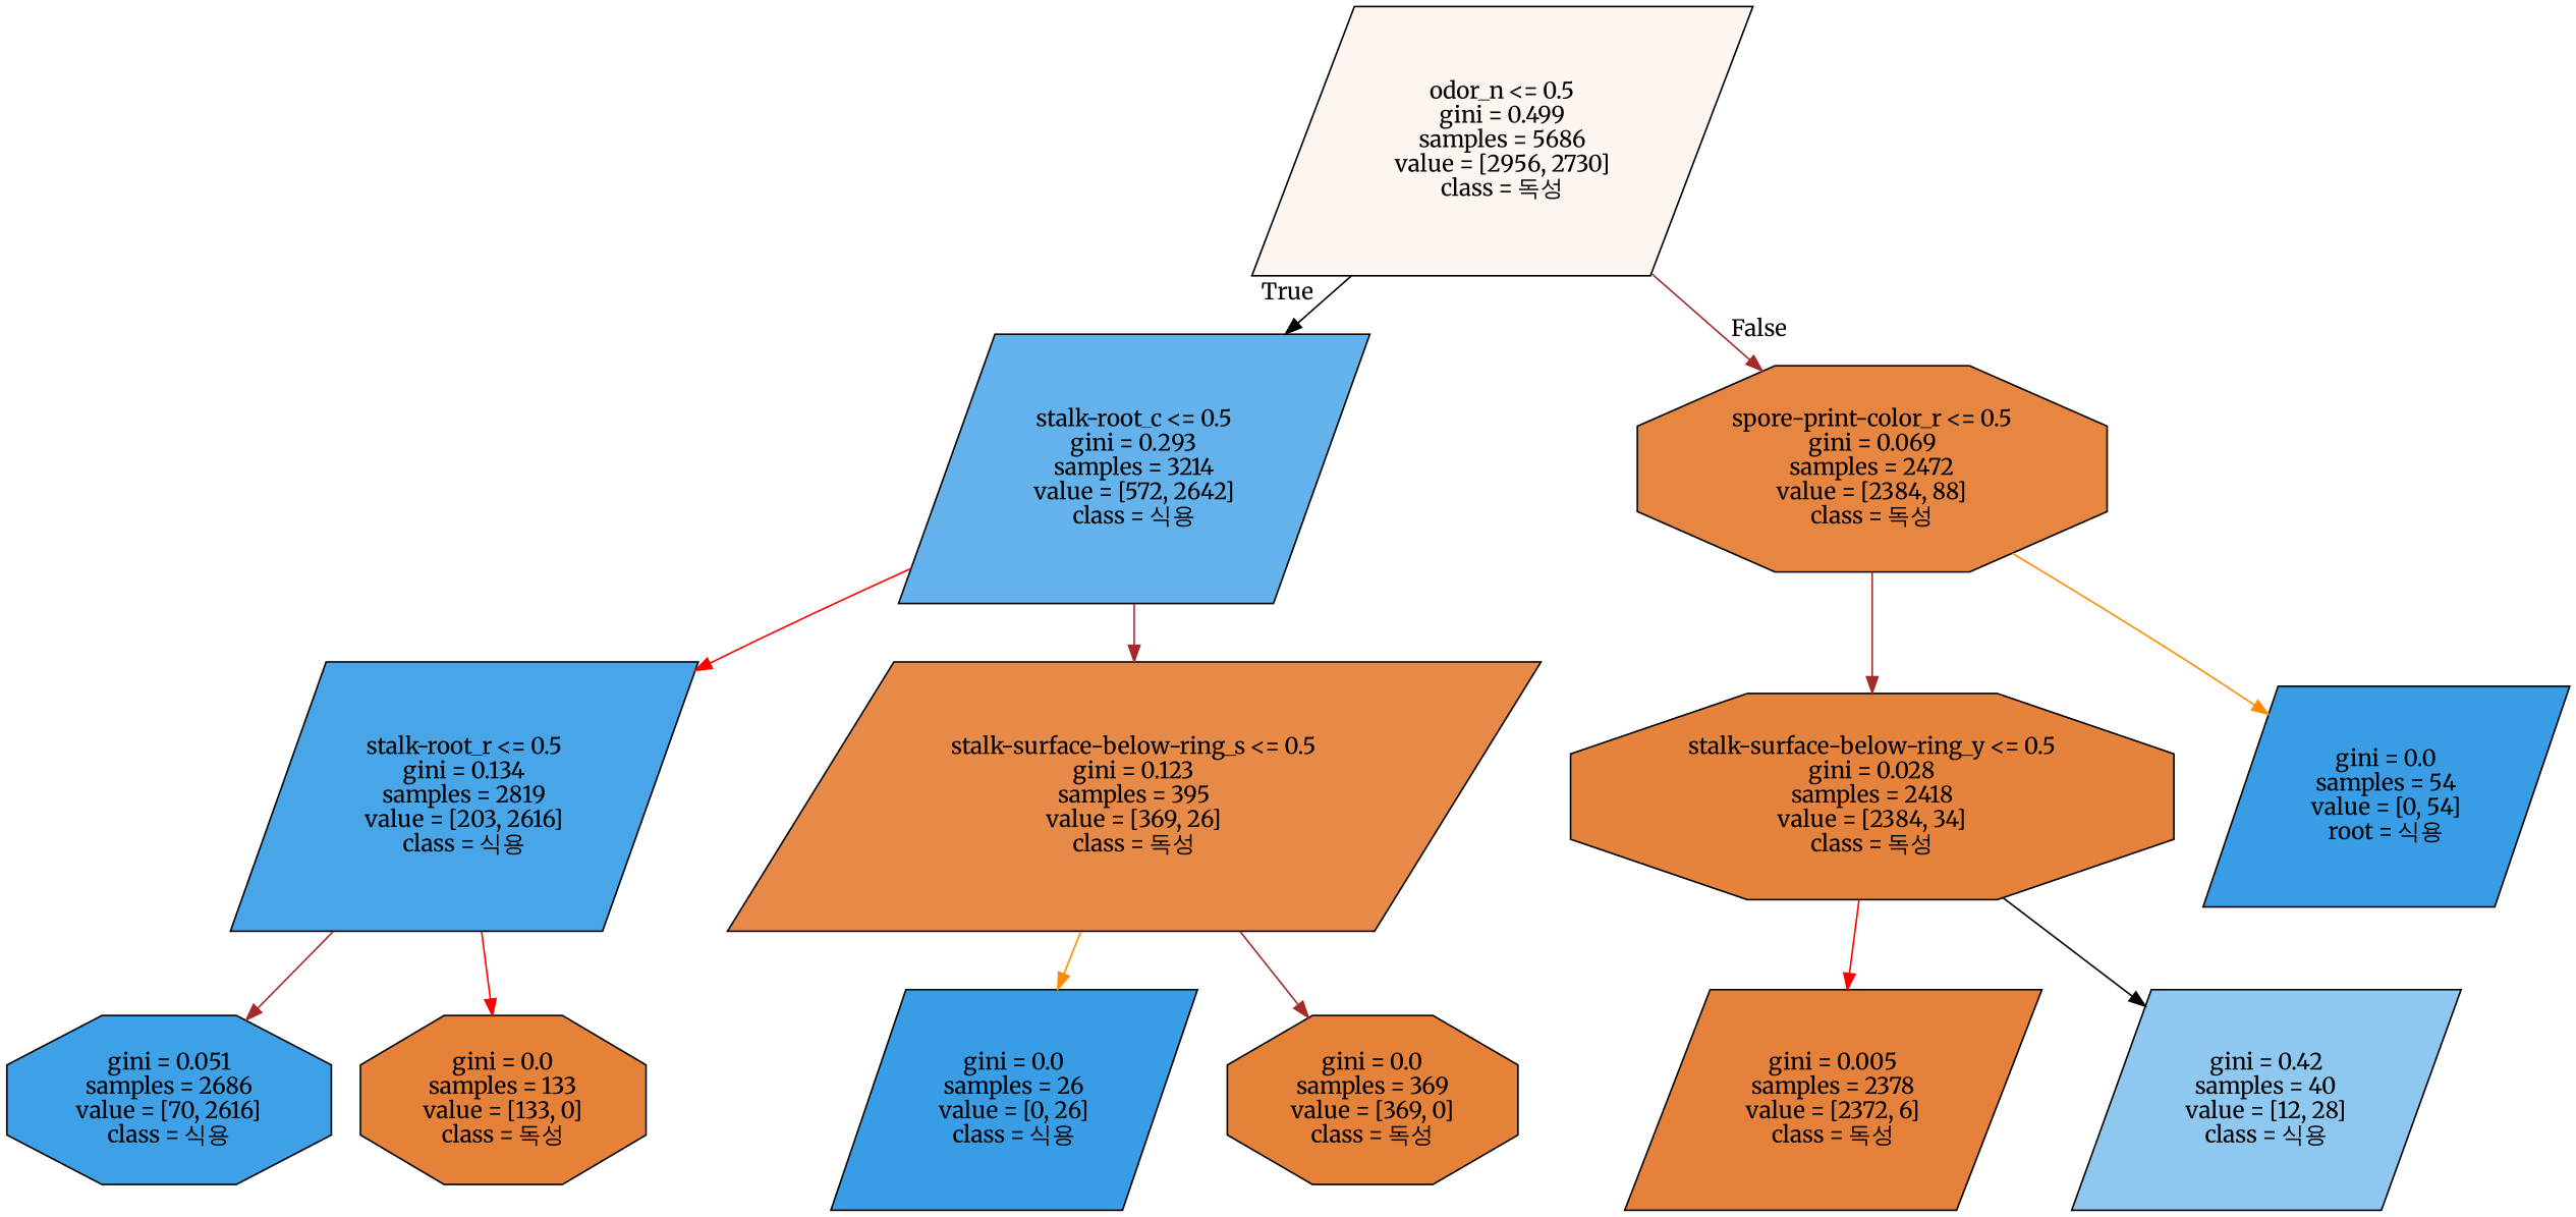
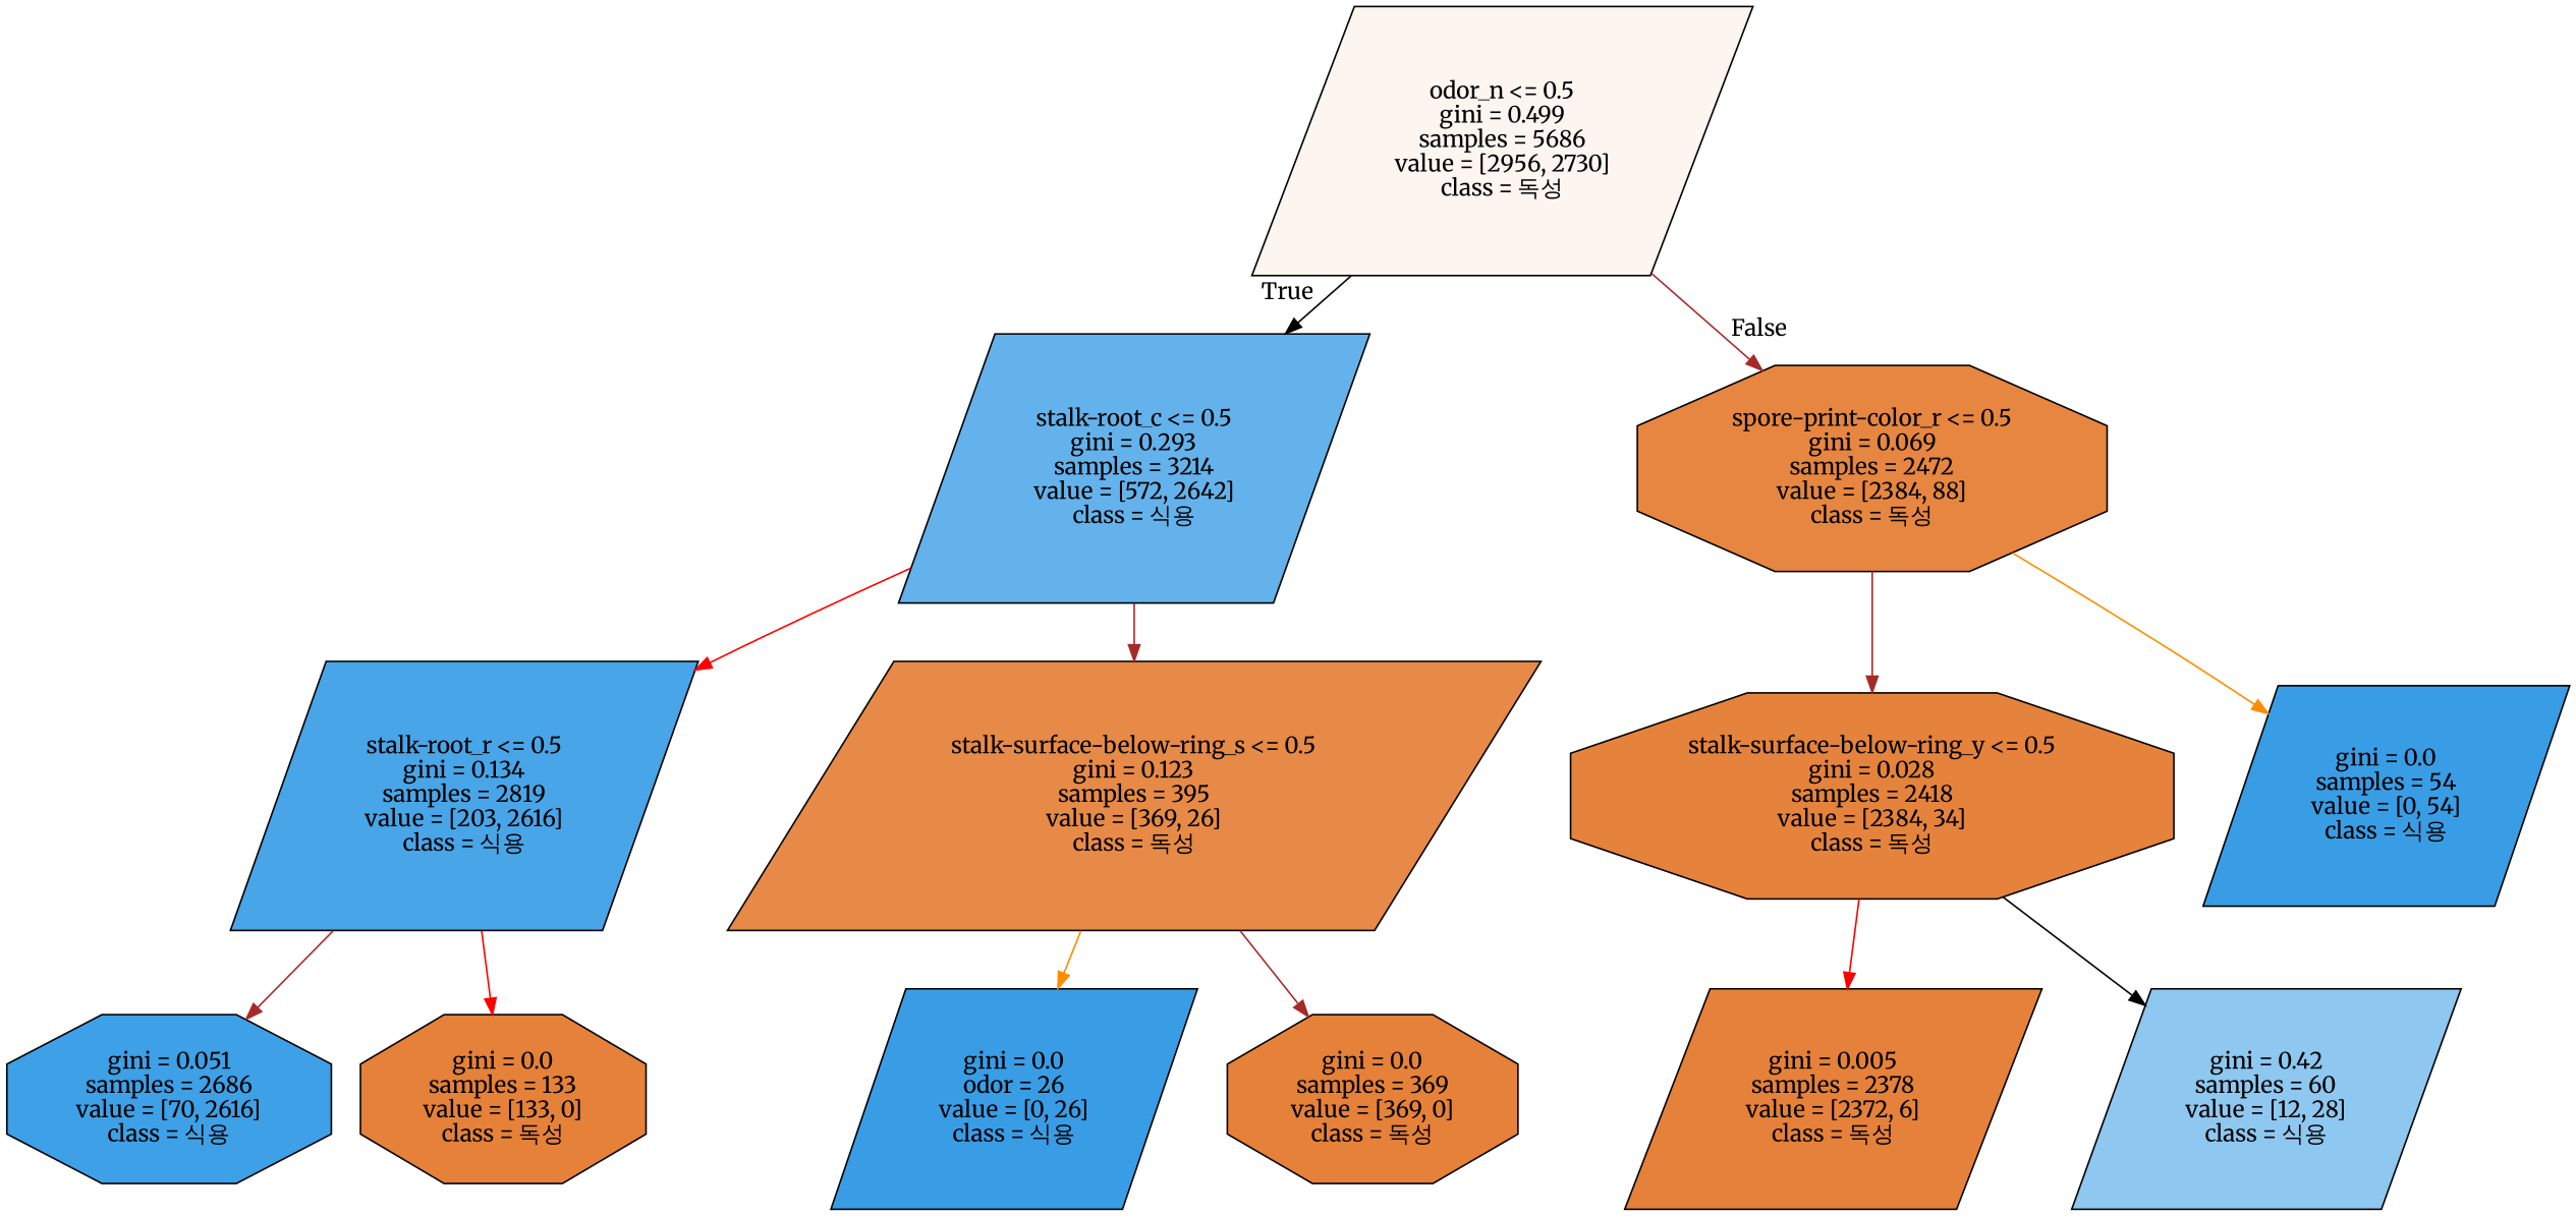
  digraph {
    fontname=Merriweather
    node [color=black fillcolor="#399de5" fontname=Merriweather shape=parallelogram style=filled]
    edge [color=brown fontname=Merriweather]
    n1 [fillcolor="#fdf5f0" label="odor_n <= 0.5\ngini = 0.499\nsamples = 5686\nvalue = [2956, 2730]\nclass = 독성"]
    n2 [fillcolor="#64b2eb" label="stalk-root_c <= 0.5\ngini = 0.293\nsamples = 3214\nvalue = [572, 2642]\nclass = 식용"]
    n3 [fillcolor="#e68640" label="spore-print-color_r <= 0.5\ngini = 0.069\nsamples = 2472\nvalue = [2384, 88]\nclass = 독성" shape=octagon]
    n4 [fillcolor="#48a5e7" label="stalk-root_r <= 0.5\ngini = 0.134\nsamples = 2819\nvalue = [203, 2616]\nclass = 식용"]
    n5 [fillcolor="#e78a47" label="stalk-surface-below-ring_s <= 0.5\ngini = 0.123\nsamples = 395\nvalue = [369, 26]\nclass = 독성"]
    n6 [fillcolor="#e5833c" label="stalk-surface-below-ring_y <= 0.5\ngini = 0.028\nsamples = 2418\nvalue = [2384, 34]\nclass = 독성" shape=octagon]
-   n7 [label="gini = 0.0\nsamples = 54\nvalue = [0, 54]\nroot = 식용"]
+   n7 [label="gini = 0.0\nsamples = 54\nvalue = [0, 54]\nclass = 식용"]
    n8 [fillcolor="#3ea0e6" label="gini = 0.051\nsamples = 2686\nvalue = [70, 2616]\nclass = 식용" shape=octagon]
    n9 [fillcolor="#e58139" label="gini = 0.0\nsamples = 133\nvalue = [133, 0]\nclass = 독성" shape=octagon]
-   n10 [label="gini = 0.0\nsamples = 26\nvalue = [0, 26]\nclass = 식용"]
+   n10 [label="gini = 0.0\nodor = 26\nvalue = [0, 26]\nclass = 식용"]
    n11 [fillcolor="#e58139" label="gini = 0.0\nsamples = 369\nvalue = [369, 0]\nclass = 독성" shape=octagon]
    n12 [fillcolor="#e5813a" label="gini = 0.005\nsamples = 2378\nvalue = [2372, 6]\nclass = 독성"]
-   n13 [fillcolor="#8ec7f0" label="gini = 0.42\nsamples = 40\nvalue = [12, 28]\nclass = 식용"]
+   n13 [fillcolor="#8ec7f0" label="gini = 0.42\nsamples = 60\nvalue = [12, 28]\nclass = 식용"]
    n1 -> n2 [color=black headlabel=True labelangle=45 labeldistance=2.5]
    n1 -> n3 [headlabel=False labelangle=-45 labeldistance=2.5]
    n2 -> n4 [color=red]
    n2 -> n5
    n3 -> n6
    n3 -> n7 [color=darkorange]
    n4 -> n8
    n4 -> n9 [color=red]
    n5 -> n10 [color=darkorange]
    n5 -> n11
    n6 -> n12 [color=red]
    n6 -> n13 [color=black]
  }
